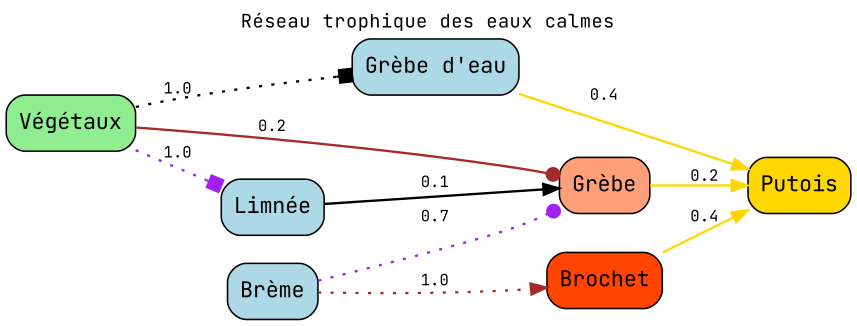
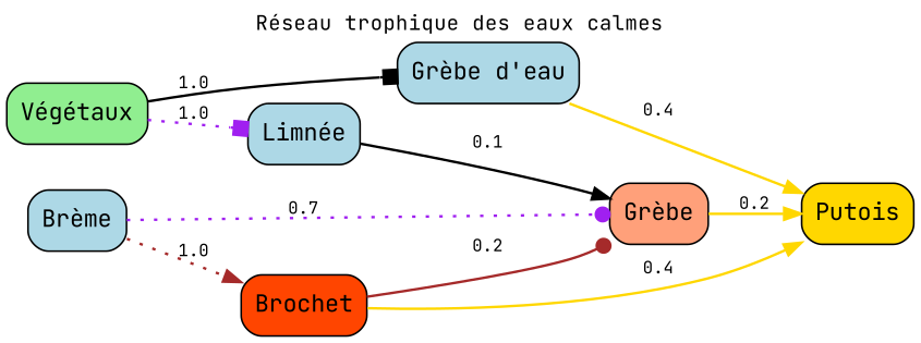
  digraph {
    fontcolor=black
    fontname="JetBrains Mono"
    fontsize=12
    label="Réseau trophique des eaux calmes"
    labelloc=top
    rankdir=LR
    node [fillcolor=lightblue fontname="JetBrains Mono" shape=box style="rounded,filled"]
    edge [color=gold fontname="JetBrains Mono" fontsize=10 penwidth=1.5]
    n1 [fillcolor=lightgreen label="Végétaux"]
    n2 [label="Limnée"]
    n3 [label="Grèbe d'eau"]
    n4 [fillcolor=lightsalmon label="Grèbe"]
    n5 [label="Brème"]
    n6 [fillcolor=orangered label=Brochet]
    n7 [fillcolor=gold label=Putois]
    n1 -> n2 [arrowhead=box color=purple label=1.0 style=dotted]
-   n1 -> n3 [arrowhead=box color=black label=1.0 style=dotted]
+   n1 -> n3 [arrowhead=box color=black label=1.0 style=bold]
    n2 -> n4 [arrowhead=normal color=black label=0.1 style=bold]
    n3 -> n7 [label=0.4]
    n4 -> n7 [label=0.2]
    n5 -> n4 [arrowhead=dot color=purple label=0.7 style=dotted]
    n5 -> n6 [arrowhead=normal color=brown label=1.0 style=dotted]
-   n1 -> n4 [arrowhead=dot color=brown label=0.2 style=solid]
+   n6 -> n4 [arrowhead=dot color=brown label=0.2 style=solid]
    n6 -> n7 [label=0.4]
  }
